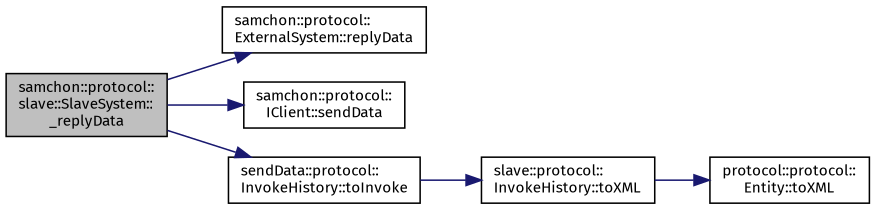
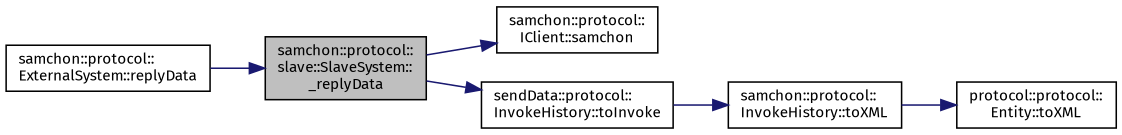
  digraph {
    fontname="Fira Sans"
    rankdir=LR
    node [color=black fillcolor=white fontname="Fira Sans" fontsize=10 shape=record style=filled]
    edge [color=midnightblue fontname="Fira Sans" fontsize=10 labelfontname=Helvetica labelfontsize=10 style=solid]
    n1 [fillcolor=grey75 fontcolor=black height=0.2 label="samchon::protocol::\lslave::SlaveSystem::\l_replyData" width=0.4]
    n2 [height=0.2 label="samchon::protocol::\lExternalSystem::replyData" width=0.4]
-   n3 [height=0.2 label="samchon::protocol::\lIClient::sendData" width=0.4]
+   n3 [height=0.2 label="samchon::protocol::\lIClient::samchon" width=0.4]
    n4 [height=0.2 label="sendData::protocol::\lInvokeHistory::toInvoke" width=0.4]
-   n5 [height=0.2 label="slave::protocol::\lInvokeHistory::toXML" width=0.4]
+   n5 [height=0.2 label="samchon::protocol::\lInvokeHistory::toXML" width=0.4]
    n6 [height=0.2 label="protocol::protocol::\lEntity::toXML" width=0.4]
-   n1 -> n2
+   n2 -> n1
    n1 -> n3
    n1 -> n4
    n4 -> n5
    n5 -> n6
  }
